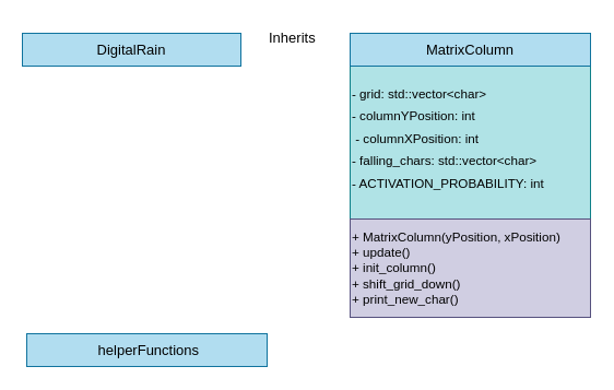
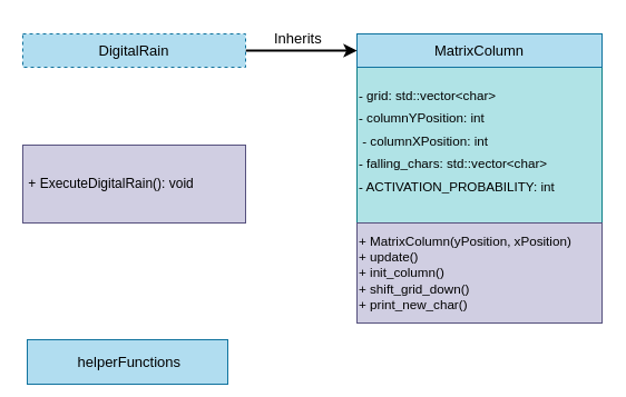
  <mxCell id="0" />
  <mxCell id="1" parent="0" />
  <mxCell id="2" value="&lt;span style=&quot;&quot;&gt;&lt;font style=&quot;font-size: 14px;&quot;&gt;&lt;sup&gt;- grid: std::vector&amp;lt;char&amp;gt;&amp;nbsp; &amp;nbsp;&lt;/sup&gt;&lt;/font&gt;&lt;/span&gt;&lt;div&gt;&lt;font style=&quot;font-size: 14px;&quot;&gt;&lt;sup&gt;&lt;span style=&quot;&quot;&gt;- columnYPosition: int&amp;nbsp;&lt;/span&gt;&lt;span style=&quot;&quot;&gt;&lt;/span&gt;&lt;/sup&gt;&lt;/font&gt;&lt;/div&gt;&lt;div&gt;&lt;font style=&quot;font-size: 14px;&quot;&gt;&lt;sup&gt;&lt;span style=&quot;&quot;&gt;&amp;nbsp;- columnXPosition: int&amp;nbsp;&amp;nbsp;&lt;/span&gt;&lt;span style=&quot;&quot;&gt;&lt;/span&gt;&lt;/sup&gt;&lt;/font&gt;&lt;/div&gt;&lt;div&gt;&lt;span style=&quot;&quot;&gt;&lt;font style=&quot;font-size: 14px;&quot;&gt;&lt;sup&gt;- falling_chars: std::vector&amp;lt;char&amp;gt;&lt;/sup&gt;&lt;/font&gt;&lt;/span&gt;&lt;/div&gt;&lt;div&gt;&lt;span style=&quot;&quot;&gt;&lt;font style=&quot;font-size: 14px;&quot;&gt;&lt;sup&gt;- ACTIVATION_PROBABILITY: int&amp;nbsp;&lt;/sup&gt;&lt;/font&gt;&lt;/span&gt;&lt;/div&gt;" style="rounded=0;whiteSpace=wrap;html=1;align=left;fillColor=#b0e3e6;strokeColor=#0e8088;" vertex="1" parent="1"><mxGeometry x="320" y="60" width="220" height="140" as="geometry" /></mxCell>
  <mxCell id="3" value="&lt;div style=&quot;text-align: left;&quot;&gt;&lt;font style=&quot;&quot;&gt;&lt;font style=&quot;font-size: 13px;&quot;&gt;&amp;nbsp;&lt;font style=&quot;&quot;&gt;MatrixColumn&amp;nbsp;&lt;/font&gt;&lt;/font&gt;&lt;/font&gt;&lt;/div&gt;" style="rounded=0;whiteSpace=wrap;html=1;fillColor=#b1ddf0;strokeColor=#10739e;" vertex="1" parent="1"><mxGeometry x="320" y="30" width="220" height="30" as="geometry" /></mxCell>
  <mxCell id="4" value="&lt;span style=&quot;font-size: 11.667px;&quot;&gt;+ MatrixColumn(y&lt;/span&gt;&lt;span style=&quot;font-size: 11.667px;&quot;&gt;Position&lt;/span&gt;&lt;span style=&quot;font-size: 11.667px;&quot;&gt;, xPosition)&lt;/span&gt;&lt;div&gt;&lt;span style=&quot;font-size: 11.667px;&quot;&gt;+ update()&amp;nbsp; &amp;nbsp;&lt;/span&gt;&lt;/div&gt;&lt;div&gt;&lt;span style=&quot;font-size: 11.667px;&quot;&gt;+ init_column()&amp;nbsp; &amp;nbsp; &amp;nbsp;&amp;nbsp;&lt;/span&gt;&lt;/div&gt;&lt;div&gt;&lt;span style=&quot;font-size: 11.667px;&quot;&gt;+ shift_grid_down()&amp;nbsp;&lt;/span&gt;&lt;/div&gt;&lt;div&gt;&lt;span style=&quot;font-size: 11.667px;&quot;&gt;+ print_new_char()&amp;nbsp;&lt;/span&gt;&lt;/div&gt;" style="rounded=0;whiteSpace=wrap;html=1;align=left;fillColor=#d0cee2;strokeColor=#56517e;" vertex="1" parent="1"><mxGeometry x="320" y="200" width="220" height="90" as="geometry" /></mxCell>
- <mxCell id="6" value="&lt;div style=&quot;text-align: left;&quot;&gt;&lt;span style=&quot;font-size: 13px;&quot;&gt;DigitalRain&lt;/span&gt;&lt;/div&gt;" style="rounded=0;whiteSpace=wrap;html=1;fillColor=#b1ddf0;strokeColor=#10739e;" vertex="1" parent="1"><mxGeometry x="20" y="30" width="200" height="30" as="geometry" /></mxCell>
- <mxCell id="8" value="&lt;div style=&quot;text-align: left;&quot;&gt;&lt;font style=&quot;&quot;&gt;&lt;font style=&quot;font-size: 13px;&quot;&gt;&amp;nbsp;&lt;font style=&quot;&quot;&gt;helperFunctions&lt;/font&gt;&lt;/font&gt;&lt;/font&gt;&lt;/div&gt;" style="rounded=0;whiteSpace=wrap;html=1;fillColor=#b1ddf0;strokeColor=#10739e;" vertex="1" parent="1"><mxGeometry x="24" y="305" width="220" height="30" as="geometry" /></mxCell>
+ <mxCell id="5" style="edgeStyle=orthogonalEdgeStyle;rounded=0;orthogonalLoop=1;jettySize=auto;html=1;exitX=1;exitY=0.5;exitDx=0;exitDy=0;entryX=0;entryY=0.5;entryDx=0;entryDy=0;strokeWidth=2;" edge="1" parent="1" source="6" target="3"><mxGeometry relative="1" as="geometry" /></mxCell>
+ <mxCell id="6" value="&lt;div style=&quot;text-align: left;&quot;&gt;&lt;span style=&quot;font-size: 13px;&quot;&gt;DigitalRain&lt;/span&gt;&lt;/div&gt;" style="rounded=0;whiteSpace=wrap;html=1;fillColor=#b1ddf0;strokeColor=#10739e;dashed=1;" vertex="1" parent="1"><mxGeometry x="20" y="30" width="200" height="30" as="geometry" /></mxCell>
+ <mxCell id="7" value="&amp;nbsp;+ ExecuteDigitalRain(): void" style="rounded=0;whiteSpace=wrap;html=1;align=left;fillColor=#d0cee2;strokeColor=#56517e;" vertex="1" parent="1"><mxGeometry x="20" y="130" width="200" height="70" as="geometry" /></mxCell>
+ <mxCell id="8" value="&lt;div style=&quot;text-align: left;&quot;&gt;&lt;font style=&quot;&quot;&gt;&lt;font style=&quot;font-size: 13px;&quot;&gt;&amp;nbsp;&lt;font style=&quot;&quot;&gt;helperFunctions&lt;/font&gt;&lt;/font&gt;&lt;/font&gt;&lt;/div&gt;" style="rounded=0;whiteSpace=wrap;html=1;fillColor=#b1ddf0;strokeColor=#10739e;" vertex="1" parent="1"><mxGeometry x="24" y="305" width="180" height="40" as="geometry" /></mxCell>
  <mxCell id="9" value="&lt;span style=&quot;font-size: 13px;&quot;&gt;Inherits&lt;/span&gt;" style="text;whiteSpace=wrap;html=1;" vertex="1" parent="1"><mxGeometry x="244" y="20" width="120" height="40" as="geometry" /></mxCell>
